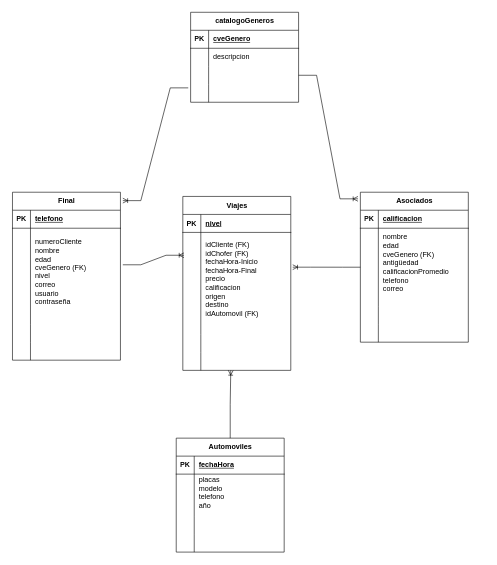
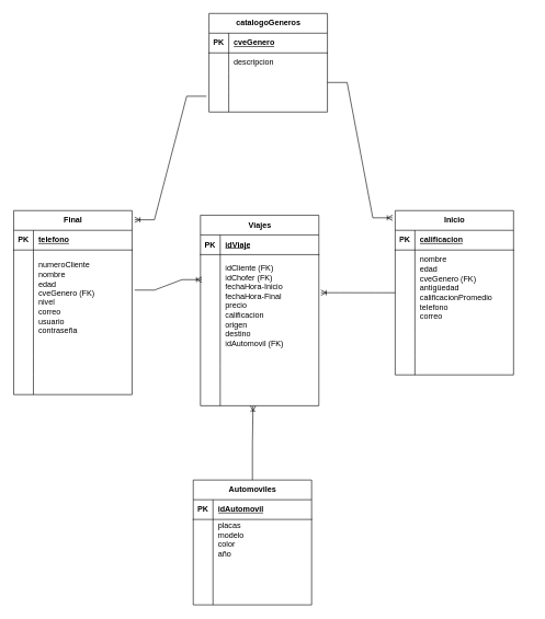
  <mxCell id="0" />
  <mxCell id="1" parent="0" />
  <mxCell id="2" value="Final" style="shape=table;startSize=30;container=1;collapsible=1;childLayout=tableLayout;fixedRows=1;rowLines=0;fontStyle=1;align=center;resizeLast=1;html=1;" parent="1" vertex="1"><mxGeometry x="20" y="320" width="180" height="280" as="geometry" /></mxCell>
  <mxCell id="3" value="" style="shape=tableRow;horizontal=0;startSize=0;swimlaneHead=0;swimlaneBody=0;fillColor=none;collapsible=0;dropTarget=0;points=[[0,0.5],[1,0.5]];portConstraint=eastwest;top=0;left=0;right=0;bottom=1;" parent="2" vertex="1"><mxGeometry y="30" width="180" height="30" as="geometry" /></mxCell>
  <mxCell id="4" value="PK" style="shape=partialRectangle;connectable=0;fillColor=none;top=0;left=0;bottom=0;right=0;fontStyle=1;overflow=hidden;whiteSpace=wrap;html=1;" parent="3" vertex="1"><mxGeometry width="30" height="30" as="geometry"><mxRectangle width="30" height="30" as="alternateBounds" /></mxGeometry></mxCell>
  <mxCell id="5" value="telefono" style="shape=partialRectangle;connectable=0;fillColor=none;top=0;left=0;bottom=0;right=0;align=left;spacingLeft=6;fontStyle=5;overflow=hidden;whiteSpace=wrap;html=1;" parent="3" vertex="1"><mxGeometry x="30" width="150" height="30" as="geometry"><mxRectangle width="150" height="30" as="alternateBounds" /></mxGeometry></mxCell>
  <mxCell id="6" value="" style="shape=tableRow;horizontal=0;startSize=0;swimlaneHead=0;swimlaneBody=0;fillColor=none;collapsible=0;dropTarget=0;points=[[0,0.5],[1,0.5]];portConstraint=eastwest;top=0;left=0;right=0;bottom=0;" parent="2" vertex="1"><mxGeometry y="60" width="180" height="160" as="geometry" /></mxCell>
  <mxCell id="7" value="" style="shape=partialRectangle;connectable=0;fillColor=none;top=0;left=0;bottom=0;right=0;editable=1;overflow=hidden;whiteSpace=wrap;html=1;" parent="6" vertex="1"><mxGeometry width="30" height="160" as="geometry"><mxRectangle width="30" height="160" as="alternateBounds" /></mxGeometry></mxCell>
  <mxCell id="8" value="numeroCliente&lt;div&gt;nombre&lt;div&gt;edad&lt;/div&gt;&lt;div&gt;cveGenero (FK)&lt;/div&gt;&lt;div&gt;&lt;span style=&quot;background-color: initial;&quot;&gt;nivel&lt;/span&gt;&lt;br&gt;&lt;/div&gt;&lt;div&gt;&lt;span style=&quot;background-color: initial;&quot;&gt;correo&lt;/span&gt;&lt;/div&gt;&lt;div&gt;&lt;span style=&quot;background-color: initial;&quot;&gt;usuario&lt;/span&gt;&lt;/div&gt;&lt;div&gt;&lt;span style=&quot;background-color: initial;&quot;&gt;contraseña&lt;/span&gt;&lt;/div&gt;&lt;div&gt;&lt;span style=&quot;background-color: initial;&quot;&gt;&lt;br&gt;&lt;/span&gt;&lt;/div&gt;&lt;/div&gt;" style="shape=partialRectangle;connectable=0;fillColor=none;top=0;left=0;bottom=0;right=0;align=left;spacingLeft=6;overflow=hidden;whiteSpace=wrap;html=1;" parent="6" vertex="1"><mxGeometry x="30" width="150" height="160" as="geometry"><mxRectangle width="150" height="160" as="alternateBounds" /></mxGeometry></mxCell>
  <mxCell id="9" value="" style="shape=tableRow;horizontal=0;startSize=0;swimlaneHead=0;swimlaneBody=0;fillColor=none;collapsible=0;dropTarget=0;points=[[0,0.5],[1,0.5]];portConstraint=eastwest;top=0;left=0;right=0;bottom=0;" parent="2" vertex="1"><mxGeometry y="220" width="180" height="30" as="geometry" /></mxCell>
  <mxCell id="10" value="" style="shape=partialRectangle;connectable=0;fillColor=none;top=0;left=0;bottom=0;right=0;editable=1;overflow=hidden;whiteSpace=wrap;html=1;" parent="9" vertex="1"><mxGeometry width="30" height="30" as="geometry"><mxRectangle width="30" height="30" as="alternateBounds" /></mxGeometry></mxCell>
  <mxCell id="11" value="" style="shape=partialRectangle;connectable=0;fillColor=none;top=0;left=0;bottom=0;right=0;align=left;spacingLeft=6;overflow=hidden;whiteSpace=wrap;html=1;" parent="9" vertex="1"><mxGeometry x="30" width="150" height="30" as="geometry"><mxRectangle width="150" height="30" as="alternateBounds" /></mxGeometry></mxCell>
  <mxCell id="12" value="" style="shape=tableRow;horizontal=0;startSize=0;swimlaneHead=0;swimlaneBody=0;fillColor=none;collapsible=0;dropTarget=0;points=[[0,0.5],[1,0.5]];portConstraint=eastwest;top=0;left=0;right=0;bottom=0;" parent="2" vertex="1"><mxGeometry y="250" width="180" height="30" as="geometry" /></mxCell>
  <mxCell id="13" value="" style="shape=partialRectangle;connectable=0;fillColor=none;top=0;left=0;bottom=0;right=0;editable=1;overflow=hidden;whiteSpace=wrap;html=1;" parent="12" vertex="1"><mxGeometry width="30" height="30" as="geometry"><mxRectangle width="30" height="30" as="alternateBounds" /></mxGeometry></mxCell>
  <mxCell id="14" value="" style="shape=partialRectangle;connectable=0;fillColor=none;top=0;left=0;bottom=0;right=0;align=left;spacingLeft=6;overflow=hidden;whiteSpace=wrap;html=1;" parent="12" vertex="1"><mxGeometry x="30" width="150" height="30" as="geometry"><mxRectangle width="150" height="30" as="alternateBounds" /></mxGeometry></mxCell>
- <mxCell id="15" value="Asociados" style="shape=table;startSize=30;container=1;collapsible=1;childLayout=tableLayout;fixedRows=1;rowLines=0;fontStyle=1;align=center;resizeLast=1;html=1;" parent="1" vertex="1"><mxGeometry x="600" y="320" width="180" height="250" as="geometry" /></mxCell>
+ <mxCell id="15" value="Inicio" style="shape=table;startSize=30;container=1;collapsible=1;childLayout=tableLayout;fixedRows=1;rowLines=0;fontStyle=1;align=center;resizeLast=1;html=1;" parent="1" vertex="1"><mxGeometry x="600" y="320" width="180" height="250" as="geometry" /></mxCell>
  <mxCell id="16" value="" style="shape=tableRow;horizontal=0;startSize=0;swimlaneHead=0;swimlaneBody=0;fillColor=none;collapsible=0;dropTarget=0;points=[[0,0.5],[1,0.5]];portConstraint=eastwest;top=0;left=0;right=0;bottom=1;" parent="15" vertex="1"><mxGeometry y="30" width="180" height="30" as="geometry" /></mxCell>
  <mxCell id="17" value="PK" style="shape=partialRectangle;connectable=0;fillColor=none;top=0;left=0;bottom=0;right=0;fontStyle=1;overflow=hidden;whiteSpace=wrap;html=1;" parent="16" vertex="1"><mxGeometry width="30" height="30" as="geometry"><mxRectangle width="30" height="30" as="alternateBounds" /></mxGeometry></mxCell>
  <mxCell id="18" value="calificacion" style="shape=partialRectangle;connectable=0;fillColor=none;top=0;left=0;bottom=0;right=0;align=left;spacingLeft=6;fontStyle=5;overflow=hidden;whiteSpace=wrap;html=1;" parent="16" vertex="1"><mxGeometry x="30" width="150" height="30" as="geometry"><mxRectangle width="150" height="30" as="alternateBounds" /></mxGeometry></mxCell>
  <mxCell id="19" value="" style="shape=tableRow;horizontal=0;startSize=0;swimlaneHead=0;swimlaneBody=0;fillColor=none;collapsible=0;dropTarget=0;points=[[0,0.5],[1,0.5]];portConstraint=eastwest;top=0;left=0;right=0;bottom=0;" parent="15" vertex="1"><mxGeometry y="60" width="180" height="130" as="geometry" /></mxCell>
  <mxCell id="20" value="" style="shape=partialRectangle;connectable=0;fillColor=none;top=0;left=0;bottom=0;right=0;editable=1;overflow=hidden;whiteSpace=wrap;html=1;" parent="19" vertex="1"><mxGeometry width="30" height="130" as="geometry"><mxRectangle width="30" height="130" as="alternateBounds" /></mxGeometry></mxCell>
  <mxCell id="21" value="nombre&lt;div&gt;edad&lt;/div&gt;&lt;div&gt;cveGenero (FK)&lt;/div&gt;&lt;div&gt;&lt;span style=&quot;background-color: initial;&quot;&gt;antigüedad&lt;/span&gt;&lt;br&gt;&lt;/div&gt;&lt;div&gt;calificacionPromedio&lt;/div&gt;&lt;div&gt;telefono&lt;/div&gt;&lt;div&gt;correo&lt;/div&gt;&lt;div&gt;&lt;br&gt;&lt;/div&gt;" style="shape=partialRectangle;connectable=0;fillColor=none;top=0;left=0;bottom=0;right=0;align=left;spacingLeft=6;overflow=hidden;whiteSpace=wrap;html=1;" parent="19" vertex="1"><mxGeometry x="30" width="150" height="130" as="geometry"><mxRectangle width="150" height="130" as="alternateBounds" /></mxGeometry></mxCell>
  <mxCell id="22" value="" style="shape=tableRow;horizontal=0;startSize=0;swimlaneHead=0;swimlaneBody=0;fillColor=none;collapsible=0;dropTarget=0;points=[[0,0.5],[1,0.5]];portConstraint=eastwest;top=0;left=0;right=0;bottom=0;" parent="15" vertex="1"><mxGeometry y="190" width="180" height="30" as="geometry" /></mxCell>
  <mxCell id="23" value="" style="shape=partialRectangle;connectable=0;fillColor=none;top=0;left=0;bottom=0;right=0;editable=1;overflow=hidden;whiteSpace=wrap;html=1;" parent="22" vertex="1"><mxGeometry width="30" height="30" as="geometry"><mxRectangle width="30" height="30" as="alternateBounds" /></mxGeometry></mxCell>
  <mxCell id="24" value="" style="shape=partialRectangle;connectable=0;fillColor=none;top=0;left=0;bottom=0;right=0;align=left;spacingLeft=6;overflow=hidden;whiteSpace=wrap;html=1;" parent="22" vertex="1"><mxGeometry x="30" width="150" height="30" as="geometry"><mxRectangle width="150" height="30" as="alternateBounds" /></mxGeometry></mxCell>
  <mxCell id="25" value="" style="shape=tableRow;horizontal=0;startSize=0;swimlaneHead=0;swimlaneBody=0;fillColor=none;collapsible=0;dropTarget=0;points=[[0,0.5],[1,0.5]];portConstraint=eastwest;top=0;left=0;right=0;bottom=0;" parent="15" vertex="1"><mxGeometry y="220" width="180" height="30" as="geometry" /></mxCell>
  <mxCell id="26" value="" style="shape=partialRectangle;connectable=0;fillColor=none;top=0;left=0;bottom=0;right=0;editable=1;overflow=hidden;whiteSpace=wrap;html=1;" parent="25" vertex="1"><mxGeometry width="30" height="30" as="geometry"><mxRectangle width="30" height="30" as="alternateBounds" /></mxGeometry></mxCell>
  <mxCell id="27" value="" style="shape=partialRectangle;connectable=0;fillColor=none;top=0;left=0;bottom=0;right=0;align=left;spacingLeft=6;overflow=hidden;whiteSpace=wrap;html=1;" parent="25" vertex="1"><mxGeometry x="30" width="150" height="30" as="geometry"><mxRectangle width="150" height="30" as="alternateBounds" /></mxGeometry></mxCell>
  <mxCell id="28" value="Viajes" style="shape=table;startSize=30;container=1;collapsible=1;childLayout=tableLayout;fixedRows=1;rowLines=0;fontStyle=1;align=center;resizeLast=1;html=1;" parent="1" vertex="1"><mxGeometry x="304" y="327" width="180" height="290" as="geometry" /></mxCell>
  <mxCell id="29" value="" style="shape=tableRow;horizontal=0;startSize=0;swimlaneHead=0;swimlaneBody=0;fillColor=none;collapsible=0;dropTarget=0;points=[[0,0.5],[1,0.5]];portConstraint=eastwest;top=0;left=0;right=0;bottom=1;" parent="28" vertex="1"><mxGeometry y="30" width="180" height="30" as="geometry" /></mxCell>
  <mxCell id="30" value="PK" style="shape=partialRectangle;connectable=0;fillColor=none;top=0;left=0;bottom=0;right=0;fontStyle=1;overflow=hidden;whiteSpace=wrap;html=1;" parent="29" vertex="1"><mxGeometry width="30" height="30" as="geometry"><mxRectangle width="30" height="30" as="alternateBounds" /></mxGeometry></mxCell>
- <mxCell id="31" value="nivel" style="shape=partialRectangle;connectable=0;fillColor=none;top=0;left=0;bottom=0;right=0;align=left;spacingLeft=6;fontStyle=5;overflow=hidden;whiteSpace=wrap;html=1;" parent="29" vertex="1"><mxGeometry x="30" width="150" height="30" as="geometry"><mxRectangle width="150" height="30" as="alternateBounds" /></mxGeometry></mxCell>
+ <mxCell id="31" value="idViaje" style="shape=partialRectangle;connectable=0;fillColor=none;top=0;left=0;bottom=0;right=0;align=left;spacingLeft=6;fontStyle=5;overflow=hidden;whiteSpace=wrap;html=1;" parent="29" vertex="1"><mxGeometry x="30" width="150" height="30" as="geometry"><mxRectangle width="150" height="30" as="alternateBounds" /></mxGeometry></mxCell>
  <mxCell id="32" value="" style="shape=tableRow;horizontal=0;startSize=0;swimlaneHead=0;swimlaneBody=0;fillColor=none;collapsible=0;dropTarget=0;points=[[0,0.5],[1,0.5]];portConstraint=eastwest;top=0;left=0;right=0;bottom=0;" parent="28" vertex="1"><mxGeometry y="60" width="180" height="170" as="geometry" /></mxCell>
  <mxCell id="33" value="" style="shape=partialRectangle;connectable=0;fillColor=none;top=0;left=0;bottom=0;right=0;editable=1;overflow=hidden;whiteSpace=wrap;html=1;" parent="32" vertex="1"><mxGeometry width="30" height="170" as="geometry"><mxRectangle width="30" height="170" as="alternateBounds" /></mxGeometry></mxCell>
  <mxCell id="34" value="&lt;div&gt;idCliente (FK)&lt;/div&gt;&lt;div&gt;idChofer (FK)&lt;/div&gt;&lt;div&gt;fechaHora-Inicio&lt;/div&gt;&lt;div&gt;fechaHora-Final&lt;/div&gt;&lt;div&gt;precio&lt;/div&gt;&lt;div&gt;calificacion&lt;/div&gt;&lt;div&gt;origen&lt;/div&gt;&lt;div&gt;destino&lt;/div&gt;&lt;div&gt;idAutomovil (FK)&lt;/div&gt;&lt;div&gt;&lt;br&gt;&lt;/div&gt;" style="shape=partialRectangle;connectable=0;fillColor=none;top=0;left=0;bottom=0;right=0;align=left;spacingLeft=6;overflow=hidden;whiteSpace=wrap;html=1;" parent="32" vertex="1"><mxGeometry x="30" width="150" height="170" as="geometry"><mxRectangle width="150" height="170" as="alternateBounds" /></mxGeometry></mxCell>
  <mxCell id="35" value="" style="shape=tableRow;horizontal=0;startSize=0;swimlaneHead=0;swimlaneBody=0;fillColor=none;collapsible=0;dropTarget=0;points=[[0,0.5],[1,0.5]];portConstraint=eastwest;top=0;left=0;right=0;bottom=0;" parent="28" vertex="1"><mxGeometry y="230" width="180" height="30" as="geometry" /></mxCell>
  <mxCell id="36" value="" style="shape=partialRectangle;connectable=0;fillColor=none;top=0;left=0;bottom=0;right=0;editable=1;overflow=hidden;whiteSpace=wrap;html=1;" parent="35" vertex="1"><mxGeometry width="30" height="30" as="geometry"><mxRectangle width="30" height="30" as="alternateBounds" /></mxGeometry></mxCell>
  <mxCell id="37" value="" style="shape=partialRectangle;connectable=0;fillColor=none;top=0;left=0;bottom=0;right=0;align=left;spacingLeft=6;overflow=hidden;whiteSpace=wrap;html=1;" parent="35" vertex="1"><mxGeometry x="30" width="150" height="30" as="geometry"><mxRectangle width="150" height="30" as="alternateBounds" /></mxGeometry></mxCell>
  <mxCell id="38" value="" style="shape=tableRow;horizontal=0;startSize=0;swimlaneHead=0;swimlaneBody=0;fillColor=none;collapsible=0;dropTarget=0;points=[[0,0.5],[1,0.5]];portConstraint=eastwest;top=0;left=0;right=0;bottom=0;" parent="28" vertex="1"><mxGeometry y="260" width="180" height="30" as="geometry" /></mxCell>
  <mxCell id="39" value="" style="shape=partialRectangle;connectable=0;fillColor=none;top=0;left=0;bottom=0;right=0;editable=1;overflow=hidden;whiteSpace=wrap;html=1;" parent="38" vertex="1"><mxGeometry width="30" height="30" as="geometry"><mxRectangle width="30" height="30" as="alternateBounds" /></mxGeometry></mxCell>
  <mxCell id="40" value="" style="shape=partialRectangle;connectable=0;fillColor=none;top=0;left=0;bottom=0;right=0;align=left;spacingLeft=6;overflow=hidden;whiteSpace=wrap;html=1;" parent="38" vertex="1"><mxGeometry x="30" width="150" height="30" as="geometry"><mxRectangle width="150" height="30" as="alternateBounds" /></mxGeometry></mxCell>
  <mxCell id="41" value="" style="edgeStyle=entityRelationEdgeStyle;fontSize=12;html=1;endArrow=ERoneToMany;rounded=0;entryX=0.011;entryY=0.224;entryDx=0;entryDy=0;entryPerimeter=0;exitX=1.022;exitY=0.381;exitDx=0;exitDy=0;exitPerimeter=0;" parent="1" source="6" target="32" edge="1"><mxGeometry width="100" height="100" relative="1" as="geometry"><mxPoint x="250" y="440" as="sourcePoint" /><mxPoint x="310" y="370" as="targetPoint" /></mxGeometry></mxCell>
  <mxCell id="42" value="" style="edgeStyle=entityRelationEdgeStyle;fontSize=12;html=1;endArrow=ERoneToMany;rounded=0;entryX=1.018;entryY=0.341;entryDx=0;entryDy=0;entryPerimeter=0;exitX=0;exitY=0.5;exitDx=0;exitDy=0;" parent="1" source="19" target="32" edge="1"><mxGeometry width="100" height="100" relative="1" as="geometry"><mxPoint x="470" y="493" as="sourcePoint" /><mxPoint x="572" y="470" as="targetPoint" /><Array as="points"><mxPoint x="806" y="562" /></Array></mxGeometry></mxCell>
  <mxCell id="43" value="catalogoGeneros" style="shape=table;startSize=30;container=1;collapsible=1;childLayout=tableLayout;fixedRows=1;rowLines=0;fontStyle=1;align=center;resizeLast=1;html=1;" parent="1" vertex="1"><mxGeometry x="317" y="20" width="180" height="150" as="geometry" /></mxCell>
  <mxCell id="44" value="" style="shape=tableRow;horizontal=0;startSize=0;swimlaneHead=0;swimlaneBody=0;fillColor=none;collapsible=0;dropTarget=0;points=[[0,0.5],[1,0.5]];portConstraint=eastwest;top=0;left=0;right=0;bottom=1;" parent="43" vertex="1"><mxGeometry y="30" width="180" height="30" as="geometry" /></mxCell>
  <mxCell id="45" value="PK" style="shape=partialRectangle;connectable=0;fillColor=none;top=0;left=0;bottom=0;right=0;fontStyle=1;overflow=hidden;whiteSpace=wrap;html=1;" parent="44" vertex="1"><mxGeometry width="30" height="30" as="geometry"><mxRectangle width="30" height="30" as="alternateBounds" /></mxGeometry></mxCell>
  <mxCell id="46" value="cveGenero" style="shape=partialRectangle;connectable=0;fillColor=none;top=0;left=0;bottom=0;right=0;align=left;spacingLeft=6;fontStyle=5;overflow=hidden;whiteSpace=wrap;html=1;" parent="44" vertex="1"><mxGeometry x="30" width="150" height="30" as="geometry"><mxRectangle width="150" height="30" as="alternateBounds" /></mxGeometry></mxCell>
  <mxCell id="47" value="" style="shape=tableRow;horizontal=0;startSize=0;swimlaneHead=0;swimlaneBody=0;fillColor=none;collapsible=0;dropTarget=0;points=[[0,0.5],[1,0.5]];portConstraint=eastwest;top=0;left=0;right=0;bottom=0;" parent="43" vertex="1"><mxGeometry y="60" width="180" height="30" as="geometry" /></mxCell>
  <mxCell id="48" value="" style="shape=partialRectangle;connectable=0;fillColor=none;top=0;left=0;bottom=0;right=0;editable=1;overflow=hidden;whiteSpace=wrap;html=1;" parent="47" vertex="1"><mxGeometry width="30" height="30" as="geometry"><mxRectangle width="30" height="30" as="alternateBounds" /></mxGeometry></mxCell>
  <mxCell id="49" value="descripcion" style="shape=partialRectangle;connectable=0;fillColor=none;top=0;left=0;bottom=0;right=0;align=left;spacingLeft=6;overflow=hidden;whiteSpace=wrap;html=1;" parent="47" vertex="1"><mxGeometry x="30" width="150" height="30" as="geometry"><mxRectangle width="150" height="30" as="alternateBounds" /></mxGeometry></mxCell>
  <mxCell id="50" value="" style="shape=tableRow;horizontal=0;startSize=0;swimlaneHead=0;swimlaneBody=0;fillColor=none;collapsible=0;dropTarget=0;points=[[0,0.5],[1,0.5]];portConstraint=eastwest;top=0;left=0;right=0;bottom=0;" parent="43" vertex="1"><mxGeometry y="90" width="180" height="30" as="geometry" /></mxCell>
  <mxCell id="51" value="" style="shape=partialRectangle;connectable=0;fillColor=none;top=0;left=0;bottom=0;right=0;editable=1;overflow=hidden;whiteSpace=wrap;html=1;" parent="50" vertex="1"><mxGeometry width="30" height="30" as="geometry"><mxRectangle width="30" height="30" as="alternateBounds" /></mxGeometry></mxCell>
  <mxCell id="52" value="" style="shape=partialRectangle;connectable=0;fillColor=none;top=0;left=0;bottom=0;right=0;align=left;spacingLeft=6;overflow=hidden;whiteSpace=wrap;html=1;" parent="50" vertex="1"><mxGeometry x="30" width="150" height="30" as="geometry"><mxRectangle width="150" height="30" as="alternateBounds" /></mxGeometry></mxCell>
  <mxCell id="53" value="" style="shape=tableRow;horizontal=0;startSize=0;swimlaneHead=0;swimlaneBody=0;fillColor=none;collapsible=0;dropTarget=0;points=[[0,0.5],[1,0.5]];portConstraint=eastwest;top=0;left=0;right=0;bottom=0;" parent="43" vertex="1"><mxGeometry y="120" width="180" height="30" as="geometry" /></mxCell>
  <mxCell id="54" value="" style="shape=partialRectangle;connectable=0;fillColor=none;top=0;left=0;bottom=0;right=0;editable=1;overflow=hidden;whiteSpace=wrap;html=1;" parent="53" vertex="1"><mxGeometry width="30" height="30" as="geometry"><mxRectangle width="30" height="30" as="alternateBounds" /></mxGeometry></mxCell>
  <mxCell id="55" value="" style="shape=partialRectangle;connectable=0;fillColor=none;top=0;left=0;bottom=0;right=0;align=left;spacingLeft=6;overflow=hidden;whiteSpace=wrap;html=1;" parent="53" vertex="1"><mxGeometry x="30" width="150" height="30" as="geometry"><mxRectangle width="150" height="30" as="alternateBounds" /></mxGeometry></mxCell>
  <mxCell id="56" value="" style="edgeStyle=entityRelationEdgeStyle;fontSize=12;html=1;endArrow=ERoneToMany;rounded=0;exitX=-0.022;exitY=0.2;exitDx=0;exitDy=0;exitPerimeter=0;entryX=1.022;entryY=0.05;entryDx=0;entryDy=0;entryPerimeter=0;" parent="1" source="53" target="2" edge="1"><mxGeometry width="100" height="100" relative="1" as="geometry"><mxPoint x="330" y="263" as="sourcePoint" /><mxPoint x="160" y="260" as="targetPoint" /><Array as="points"><mxPoint x="486" y="22" /></Array></mxGeometry></mxCell>
  <mxCell id="57" value="" style="edgeStyle=entityRelationEdgeStyle;fontSize=12;html=1;endArrow=ERoneToMany;rounded=0;exitX=1;exitY=0.5;exitDx=0;exitDy=0;entryX=-0.022;entryY=0.044;entryDx=0;entryDy=0;entryPerimeter=0;" parent="1" source="50" target="15" edge="1"><mxGeometry width="100" height="100" relative="1" as="geometry"><mxPoint x="316" y="166" as="sourcePoint" /><mxPoint x="214" y="344" as="targetPoint" /><Array as="points"><mxPoint x="496" y="32" /></Array></mxGeometry></mxCell>
  <mxCell id="58" value="Automoviles" style="shape=table;startSize=30;container=1;collapsible=1;childLayout=tableLayout;fixedRows=1;rowLines=0;fontStyle=1;align=center;resizeLast=1;html=1;" parent="1" vertex="1"><mxGeometry x="293" y="730" width="180" height="190.0" as="geometry" /></mxCell>
  <mxCell id="59" value="" style="shape=tableRow;horizontal=0;startSize=0;swimlaneHead=0;swimlaneBody=0;fillColor=none;collapsible=0;dropTarget=0;points=[[0,0.5],[1,0.5]];portConstraint=eastwest;top=0;left=0;right=0;bottom=1;" parent="58" vertex="1"><mxGeometry y="30" width="180" height="30" as="geometry" /></mxCell>
  <mxCell id="60" value="PK" style="shape=partialRectangle;connectable=0;fillColor=none;top=0;left=0;bottom=0;right=0;fontStyle=1;overflow=hidden;whiteSpace=wrap;html=1;" parent="59" vertex="1"><mxGeometry width="30" height="30" as="geometry"><mxRectangle width="30" height="30" as="alternateBounds" /></mxGeometry></mxCell>
- <mxCell id="61" value="fechaHora" style="shape=partialRectangle;connectable=0;fillColor=none;top=0;left=0;bottom=0;right=0;align=left;spacingLeft=6;fontStyle=5;overflow=hidden;whiteSpace=wrap;html=1;" parent="59" vertex="1"><mxGeometry x="30" width="150" height="30" as="geometry"><mxRectangle width="150" height="30" as="alternateBounds" /></mxGeometry></mxCell>
+ <mxCell id="61" value="idAutomovil" style="shape=partialRectangle;connectable=0;fillColor=none;top=0;left=0;bottom=0;right=0;align=left;spacingLeft=6;fontStyle=5;overflow=hidden;whiteSpace=wrap;html=1;" parent="59" vertex="1"><mxGeometry x="30" width="150" height="30" as="geometry"><mxRectangle width="150" height="30" as="alternateBounds" /></mxGeometry></mxCell>
  <mxCell id="62" value="" style="shape=tableRow;horizontal=0;startSize=0;swimlaneHead=0;swimlaneBody=0;fillColor=none;collapsible=0;dropTarget=0;points=[[0,0.5],[1,0.5]];portConstraint=eastwest;top=0;left=0;right=0;bottom=0;" parent="58" vertex="1"><mxGeometry y="60" width="180" height="70" as="geometry" /></mxCell>
  <mxCell id="63" value="" style="shape=partialRectangle;connectable=0;fillColor=none;top=0;left=0;bottom=0;right=0;editable=1;overflow=hidden;whiteSpace=wrap;html=1;" parent="62" vertex="1"><mxGeometry width="30" height="70" as="geometry"><mxRectangle width="30" height="70" as="alternateBounds" /></mxGeometry></mxCell>
- <mxCell id="64" value="placas&lt;div&gt;modelo&lt;/div&gt;&lt;div&gt;telefono&lt;/div&gt;&lt;div&gt;año&lt;/div&gt;&lt;div&gt;&lt;br&gt;&lt;/div&gt;" style="shape=partialRectangle;connectable=0;fillColor=none;top=0;left=0;bottom=0;right=0;align=left;spacingLeft=6;overflow=hidden;whiteSpace=wrap;html=1;" parent="62" vertex="1"><mxGeometry x="30" width="150" height="70" as="geometry"><mxRectangle width="150" height="70" as="alternateBounds" /></mxGeometry></mxCell>
+ <mxCell id="64" value="placas&lt;div&gt;modelo&lt;/div&gt;&lt;div&gt;color&lt;/div&gt;&lt;div&gt;año&lt;/div&gt;&lt;div&gt;&lt;br&gt;&lt;/div&gt;" style="shape=partialRectangle;connectable=0;fillColor=none;top=0;left=0;bottom=0;right=0;align=left;spacingLeft=6;overflow=hidden;whiteSpace=wrap;html=1;" parent="62" vertex="1"><mxGeometry x="30" width="150" height="70" as="geometry"><mxRectangle width="150" height="70" as="alternateBounds" /></mxGeometry></mxCell>
  <mxCell id="65" value="" style="shape=tableRow;horizontal=0;startSize=0;swimlaneHead=0;swimlaneBody=0;fillColor=none;collapsible=0;dropTarget=0;points=[[0,0.5],[1,0.5]];portConstraint=eastwest;top=0;left=0;right=0;bottom=0;" parent="58" vertex="1"><mxGeometry y="130" width="180" height="30" as="geometry" /></mxCell>
  <mxCell id="66" value="" style="shape=partialRectangle;connectable=0;fillColor=none;top=0;left=0;bottom=0;right=0;editable=1;overflow=hidden;whiteSpace=wrap;html=1;" parent="65" vertex="1"><mxGeometry width="30" height="30" as="geometry"><mxRectangle width="30" height="30" as="alternateBounds" /></mxGeometry></mxCell>
  <mxCell id="67" value="" style="shape=partialRectangle;connectable=0;fillColor=none;top=0;left=0;bottom=0;right=0;align=left;spacingLeft=6;overflow=hidden;whiteSpace=wrap;html=1;" parent="65" vertex="1"><mxGeometry x="30" width="150" height="30" as="geometry"><mxRectangle width="150" height="30" as="alternateBounds" /></mxGeometry></mxCell>
  <mxCell id="68" value="" style="shape=tableRow;horizontal=0;startSize=0;swimlaneHead=0;swimlaneBody=0;fillColor=none;collapsible=0;dropTarget=0;points=[[0,0.5],[1,0.5]];portConstraint=eastwest;top=0;left=0;right=0;bottom=0;" parent="58" vertex="1"><mxGeometry y="160" width="180" height="30" as="geometry" /></mxCell>
  <mxCell id="69" value="" style="shape=partialRectangle;connectable=0;fillColor=none;top=0;left=0;bottom=0;right=0;editable=1;overflow=hidden;whiteSpace=wrap;html=1;" parent="68" vertex="1"><mxGeometry width="30" height="30" as="geometry"><mxRectangle width="30" height="30" as="alternateBounds" /></mxGeometry></mxCell>
  <mxCell id="70" value="" style="shape=partialRectangle;connectable=0;fillColor=none;top=0;left=0;bottom=0;right=0;align=left;spacingLeft=6;overflow=hidden;whiteSpace=wrap;html=1;" parent="68" vertex="1"><mxGeometry x="30" width="150" height="30" as="geometry"><mxRectangle width="150" height="30" as="alternateBounds" /></mxGeometry></mxCell>
  <mxCell id="71" value="" style="edgeStyle=orthogonalEdgeStyle;fontSize=12;html=1;endArrow=ERoneToMany;rounded=0;exitX=0.5;exitY=0;exitDx=0;exitDy=0;entryX=0.444;entryY=1;entryDx=0;entryDy=0;entryPerimeter=0;" parent="1" source="58" target="38" edge="1"><mxGeometry width="100" height="100" relative="1" as="geometry"><mxPoint x="214" y="451" as="sourcePoint" /><mxPoint x="370" y="690" as="targetPoint" /></mxGeometry></mxCell>
